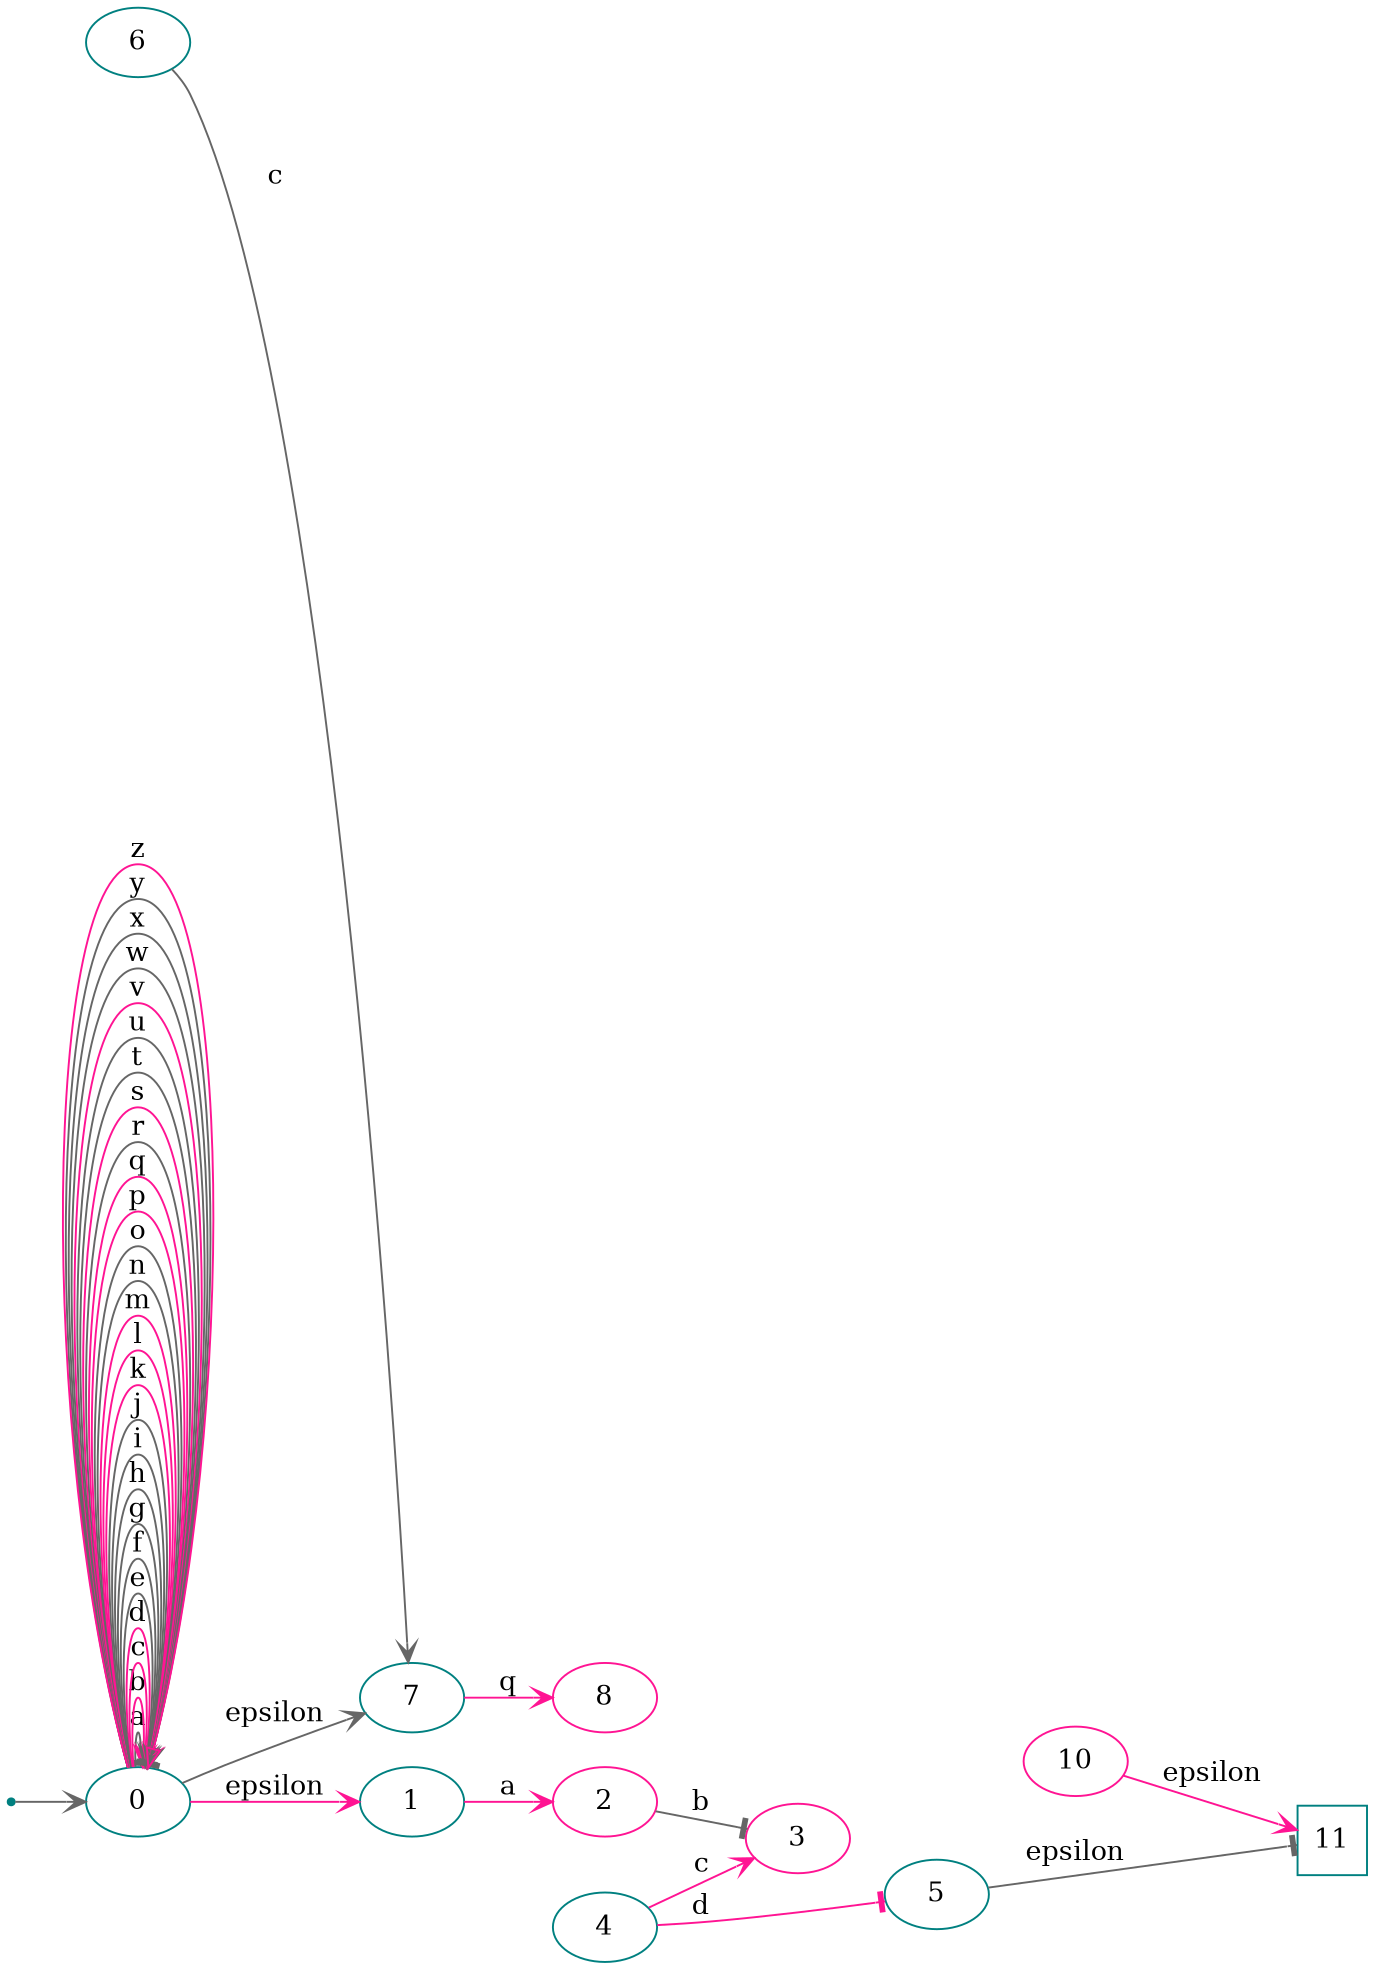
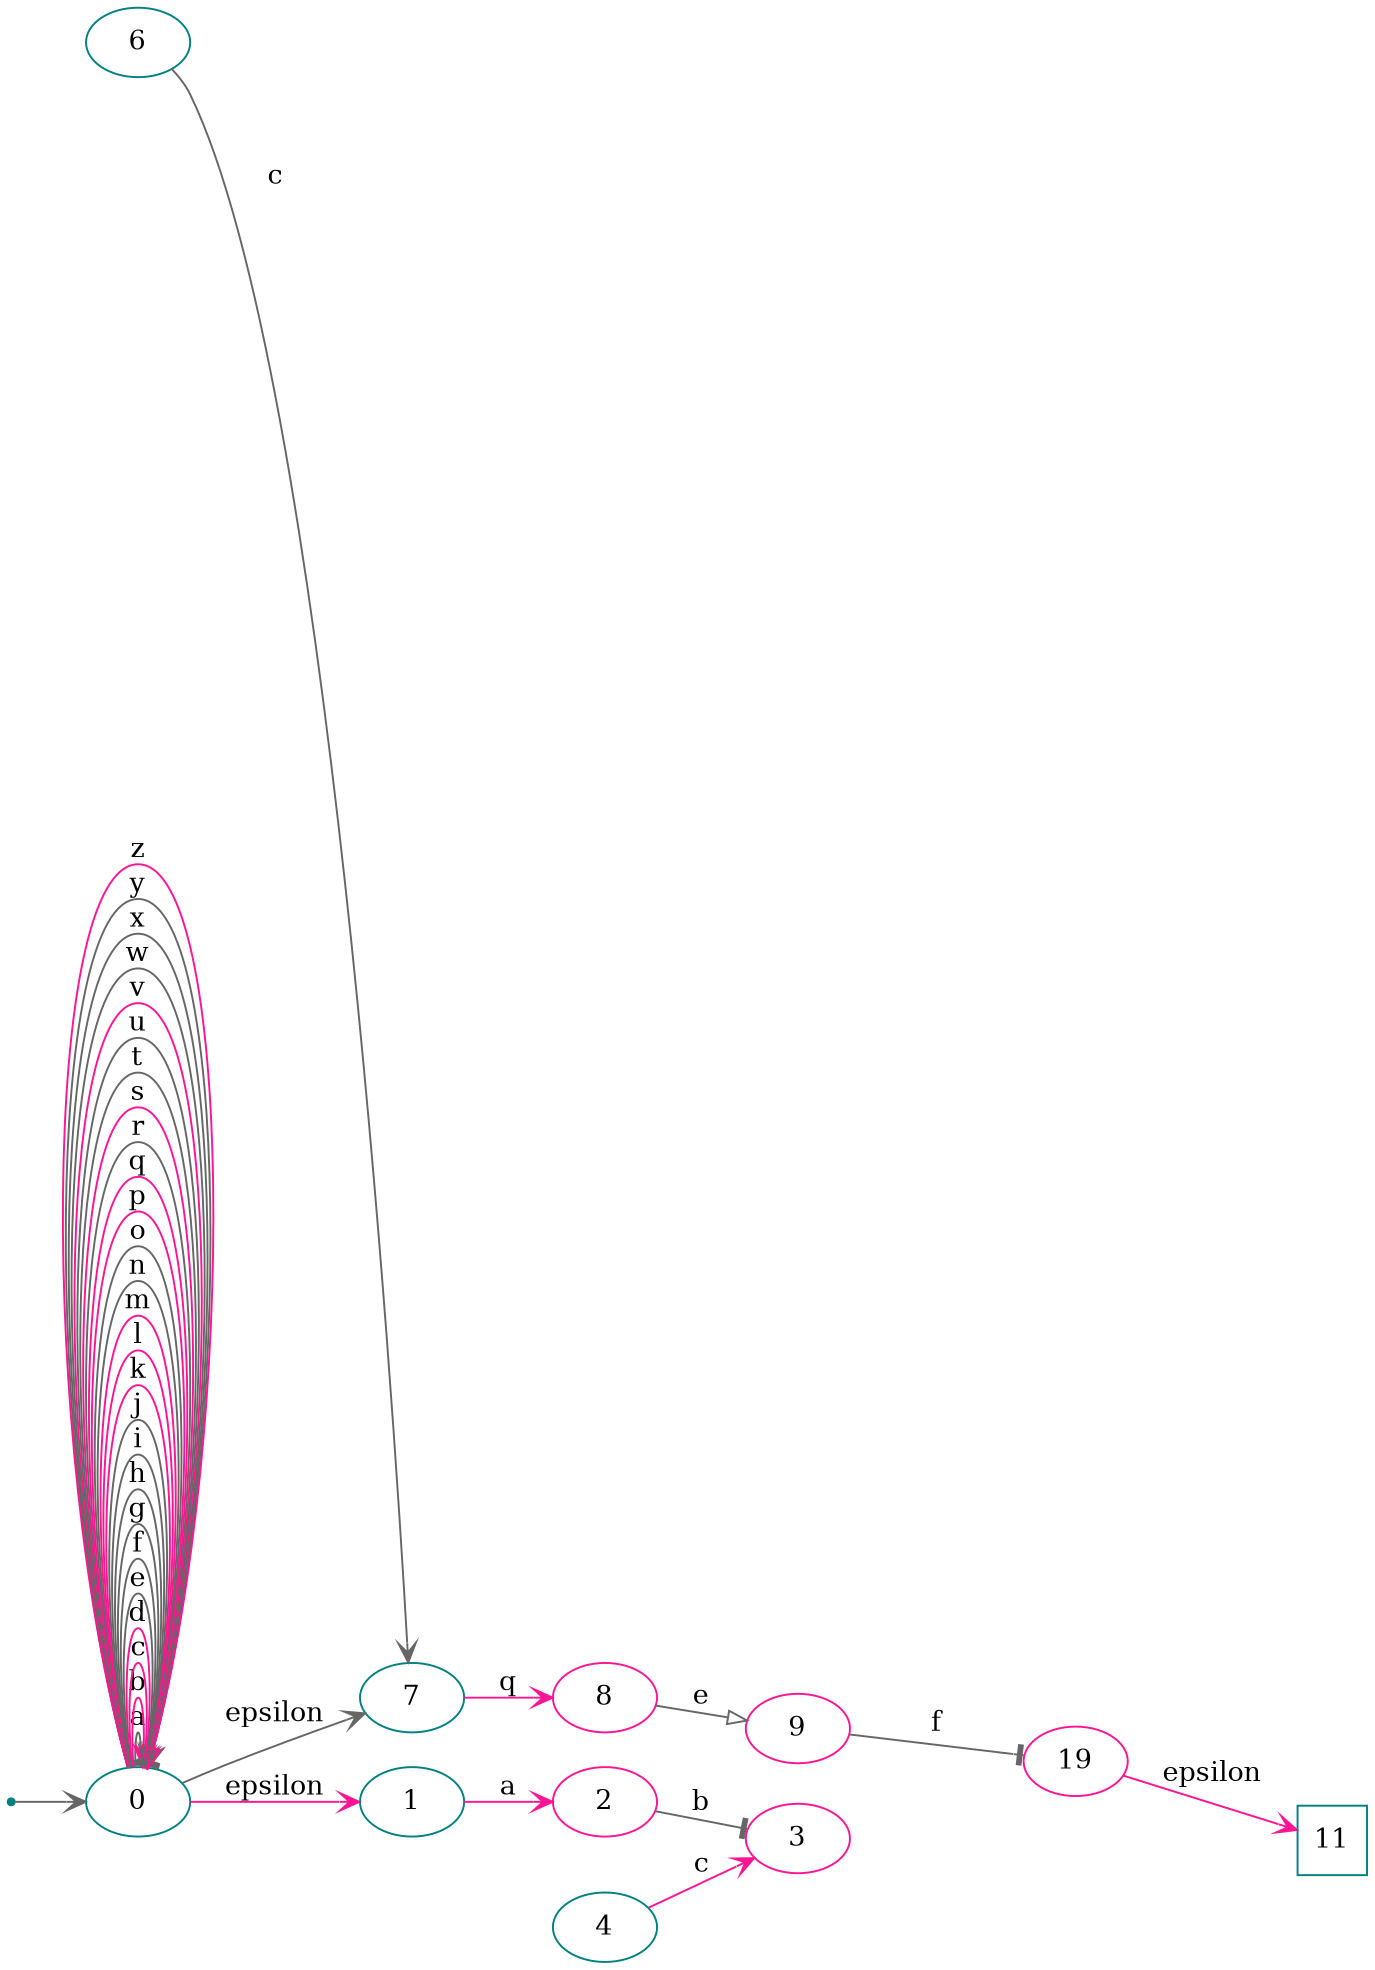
  digraph {
    rankdir=LR
    node [color=teal]
    edge [arrowhead=vee color=gray40]
    -1 [shape=point]
    0
    1
    7
    2 [color=deeppink]
    6
    11 [shape=square]
    3 [color=deeppink]
    4
-   5
    8 [color=deeppink]
-   10 [color=deeppink]
+   9 [color=deeppink]
+   10 [color=deeppink label=19]
    -1 -> 0
    0 -> 0 [arrowhead=tee label=a]
    0 -> 0 [color=deeppink label=b]
    0 -> 0 [color=deeppink label=c]
    0 -> 0 [arrowhead=onormal color=deeppink label=d]
    0 -> 0 [label=e]
    0 -> 0 [arrowhead=tee label=f]
    0 -> 0 [label=g]
    0 -> 0 [arrowhead=tee label=h]
    0 -> 0 [arrowhead=onormal label=i]
    0 -> 0 [arrowhead=onormal label=j]
    0 -> 0 [arrowhead=onormal color=deeppink label=k]
    0 -> 0 [arrowhead=onormal color=deeppink label=l]
    0 -> 0 [color=deeppink label=m]
    0 -> 0 [arrowhead=onormal label=n]
    0 -> 0 [arrowhead=tee label=o]
    0 -> 0 [arrowhead=onormal color=deeppink label=p]
    0 -> 0 [arrowhead=onormal color=deeppink label=q]
    0 -> 0 [arrowhead=onormal label=r]
    0 -> 0 [color=deeppink label=s]
    0 -> 0 [label=t]
    0 -> 0 [arrowhead=onormal label=u]
    0 -> 0 [arrowhead=onormal color=deeppink label=v]
    0 -> 0 [arrowhead=tee label=w]
    0 -> 0 [arrowhead=onormal label=x]
    0 -> 0 [arrowhead=onormal label=y]
    0 -> 0 [arrowhead=onormal color=deeppink label=z]
    0 -> 1 [color=deeppink label=epsilon]
    0 -> 7 [label=epsilon]
    1 -> 2 [color=deeppink label=a]
    7 -> 8 [color=deeppink label=q]
    2 -> 3 [arrowhead=tee label=b]
    6 -> 7 [label=c]
    4 -> 3 [color=deeppink label=c]
-   4 -> 5 [arrowhead=tee color=deeppink label=d]
-   5 -> 11 [arrowhead=tee label=epsilon]
+   8 -> 9 [arrowhead=onormal label=e]
+   9 -> 10 [arrowhead=tee label=f]
    10 -> 11 [color=deeppink label=epsilon]
  }
